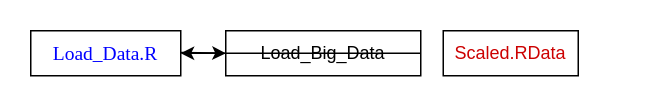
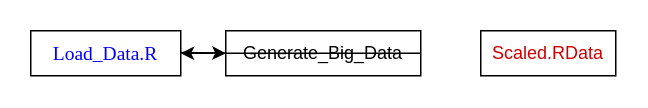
  <mxCell id="0" />
  <mxCell id="1" parent="0" />
- <mxCell id="2" value="Load_Big_Data" style="rounded=0;whiteSpace=wrap;html=1;" parent="1" vertex="1"><mxGeometry x="150" y="20" width="130" height="30" as="geometry" /></mxCell>
- <mxCell id="3" value="&lt;font color=&quot;#cc0000&quot;&gt;Scaled.RData&lt;/font&gt;" style="rounded=0;whiteSpace=wrap;html=1;" parent="1" vertex="1"><mxGeometry x="295" y="20" width="90" height="30" as="geometry" /></mxCell>
+ <mxCell id="2" value="Generate_Big_Data" style="rounded=0;whiteSpace=wrap;html=1;" parent="1" vertex="1"><mxGeometry x="150" y="20" width="130" height="30" as="geometry" /></mxCell>
+ <mxCell id="3" value="&lt;font color=&quot;#cc0000&quot;&gt;Scaled.RData&lt;/font&gt;" style="rounded=0;whiteSpace=wrap;html=1;" parent="1" vertex="1"><mxGeometry x="320" y="20" width="90" height="30" as="geometry" /></mxCell>
  <mxCell id="4" value="Load_Data.R" style="rounded=0;whiteSpace=wrap;html=1;fontFamily=Verdana;fontSize=13;fontColor=#0000FF;" parent="1" vertex="1"><mxGeometry x="20" y="20" width="100" height="30" as="geometry" /></mxCell>
  <mxCell id="5" value="" style="endArrow=classic;html=1;rounded=0;fontFamily=Verdana;fontSize=13;fontColor=#CC00CC;exitX=0.414;exitY=1;exitDx=0;exitDy=0;exitPerimeter=0;" parent="1" edge="1"><mxGeometry width="50" height="50" relative="1" as="geometry"><mxPoint x="120" y="34.5" as="sourcePoint" /><mxPoint x="150" y="35" as="targetPoint" /></mxGeometry></mxCell>
  <mxCell id="6" value="" style="endArrow=classic;html=1;rounded=0;fontFamily=Verdana;fontSize=13;fontColor=#CC00CC;exitX=1;exitY=0.5;exitDx=0;exitDy=0;" parent="1" edge="1" target="4" source="2"><mxGeometry width="50" height="50" relative="1" as="geometry"><mxPoint x="320" y="30" as="sourcePoint" /><mxPoint x="320.44" y="80" as="targetPoint" /></mxGeometry></mxCell>
